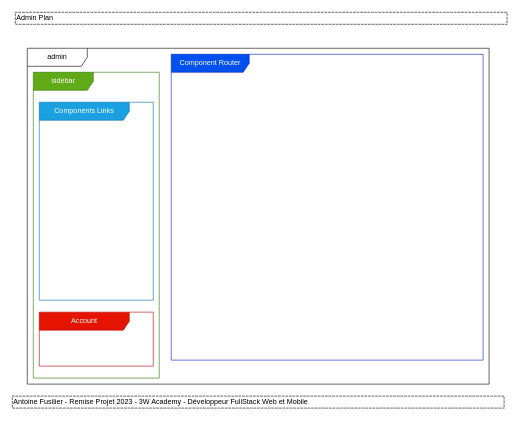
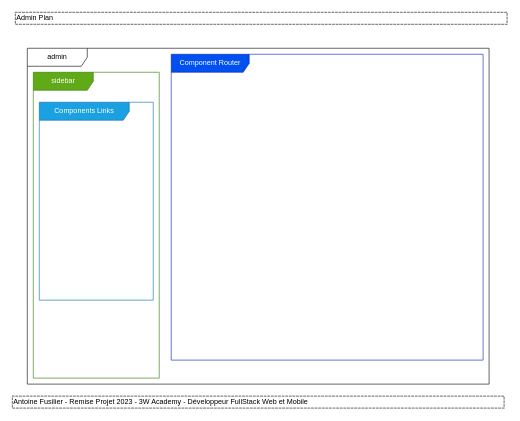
  <mxCell id="0" />
  <mxCell id="1" parent="0" />
  <mxCell id="2" value="admin" style="shape=umlFrame;whiteSpace=wrap;html=1;width=100;height=30;" vertex="1" parent="1"><mxGeometry x="45" y="80" width="770" height="560" as="geometry" /></mxCell>
  <mxCell id="3" value="sidebar" style="shape=umlFrame;whiteSpace=wrap;html=1;width=100;height=30;fillColor=#60a917;fontColor=#ffffff;strokeColor=#2D7600;" vertex="1" parent="1"><mxGeometry x="55" y="120" width="210" height="510" as="geometry" /></mxCell>
  <mxCell id="4" value="Component Router" style="shape=umlFrame;whiteSpace=wrap;html=1;width=130;height=30;fillColor=#0050ef;fontColor=#ffffff;strokeColor=#001DBC;" vertex="1" parent="1"><mxGeometry x="285" y="90" width="520" height="510" as="geometry" /></mxCell>
  <mxCell id="5" value="Components Links" style="shape=umlFrame;whiteSpace=wrap;html=1;width=150;height=30;fillColor=#1ba1e2;fontColor=#ffffff;strokeColor=#006EAF;" vertex="1" parent="1"><mxGeometry x="65" y="170" width="190" height="330" as="geometry" /></mxCell>
- <mxCell id="6" value="Account" style="shape=umlFrame;whiteSpace=wrap;html=1;width=150;height=30;fillColor=#e51400;fontColor=#ffffff;strokeColor=#B20000;" vertex="1" parent="1"><mxGeometry x="65" y="520" width="190" height="90" as="geometry" /></mxCell>
  <mxCell id="7" value="Admin Plan" style="shape=partialRectangle;html=1;top=1;align=left;dashed=1;" vertex="1" parent="1"><mxGeometry x="25" y="20" width="820" height="20" as="geometry" /></mxCell>
  <mxCell id="8" value="Antoine Fusilier - Remise Projet 2023 - 3W Academy - Développeur FullStack Web et Mobile" style="shape=partialRectangle;html=1;top=1;align=left;dashed=1;" vertex="1" parent="1"><mxGeometry x="20" y="660" width="820" height="20" as="geometry" /></mxCell>
